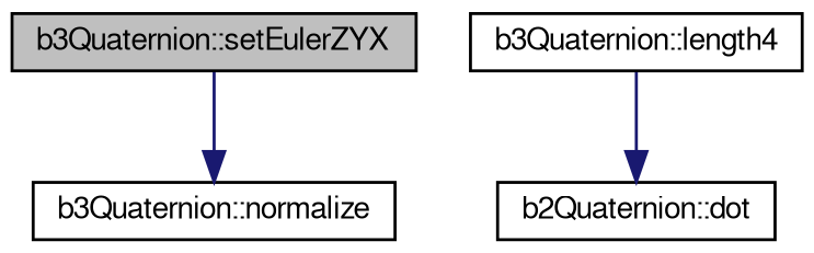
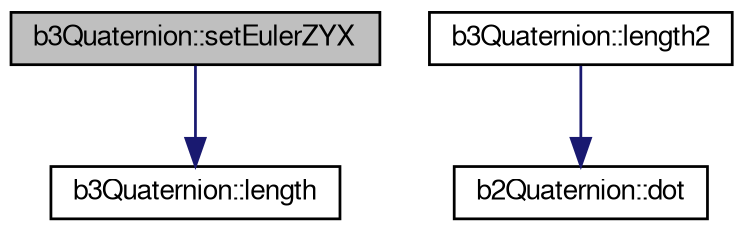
  digraph {
    rankdir=TB
    node [color=black fontname=FreeSans fontsize=10 shape=record]
    edge [color=midnightblue fontname=FreeSans fontsize=10 labelfontname=FreeSans labelfontsize=10 style=solid]
    n1 [fillcolor=grey75 fontcolor=black height=0.2 label="b3Quaternion::setEulerZYX" style=filled width=0.4]
-   n2 [height=0.2 label="b3Quaternion::normalize" width=0.4]
-   n3 [height=0.2 label="b3Quaternion::length4" width=0.4]
+   n2 [height=0.2 label="b3Quaternion::length" width=0.4]
+   n3 [height=0.2 label="b3Quaternion::length2" width=0.4]
    n4 [height=0.2 label="b2Quaternion::dot" width=0.4]
    n1 -> n2
    n3 -> n4
  }
